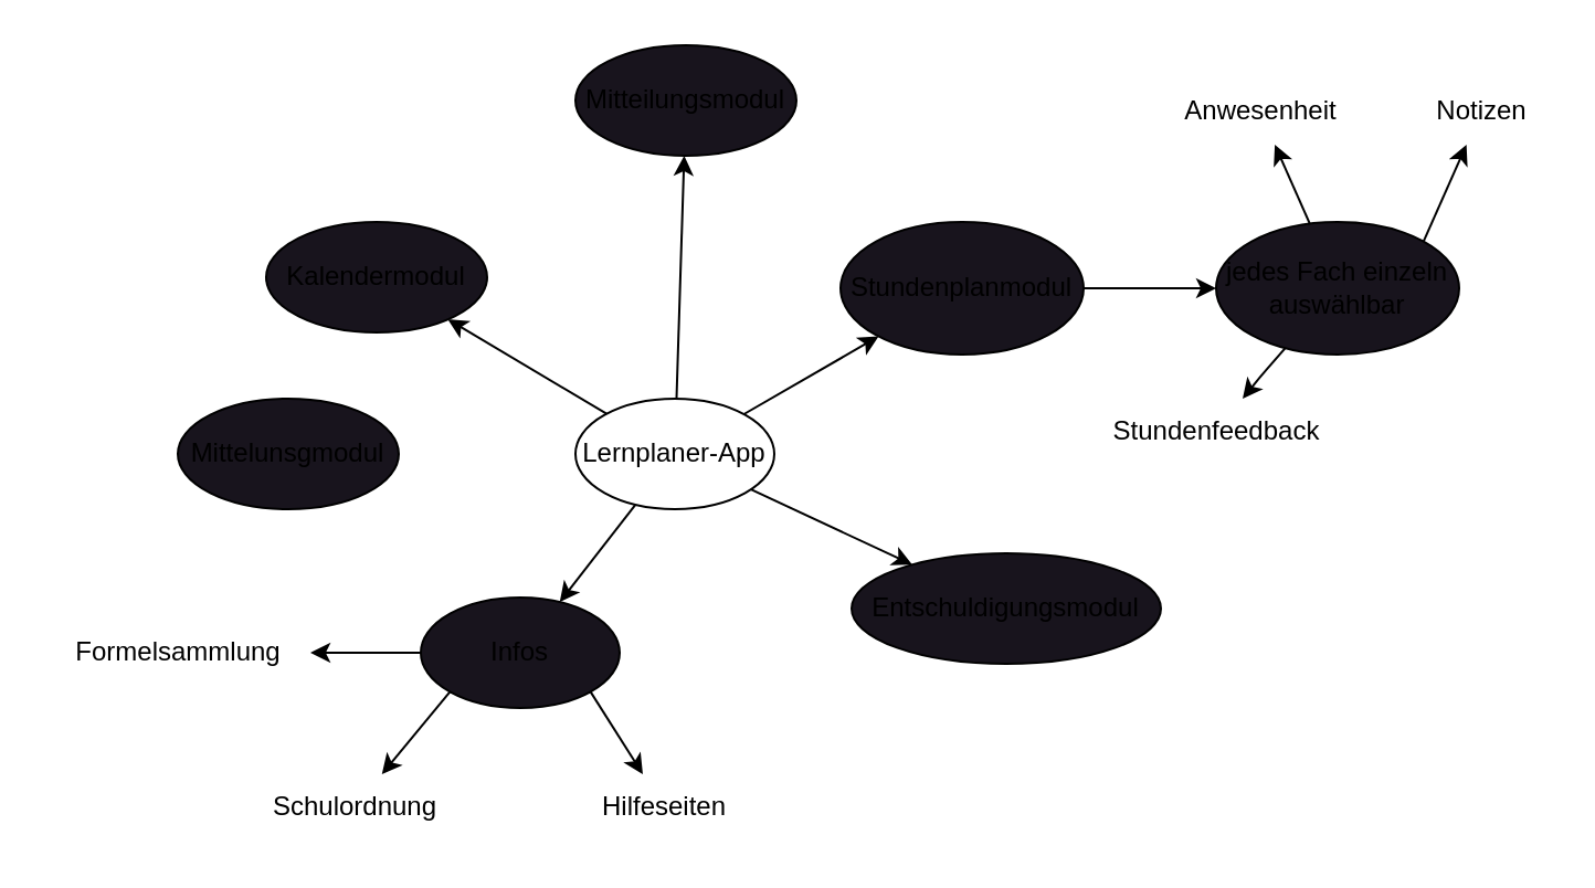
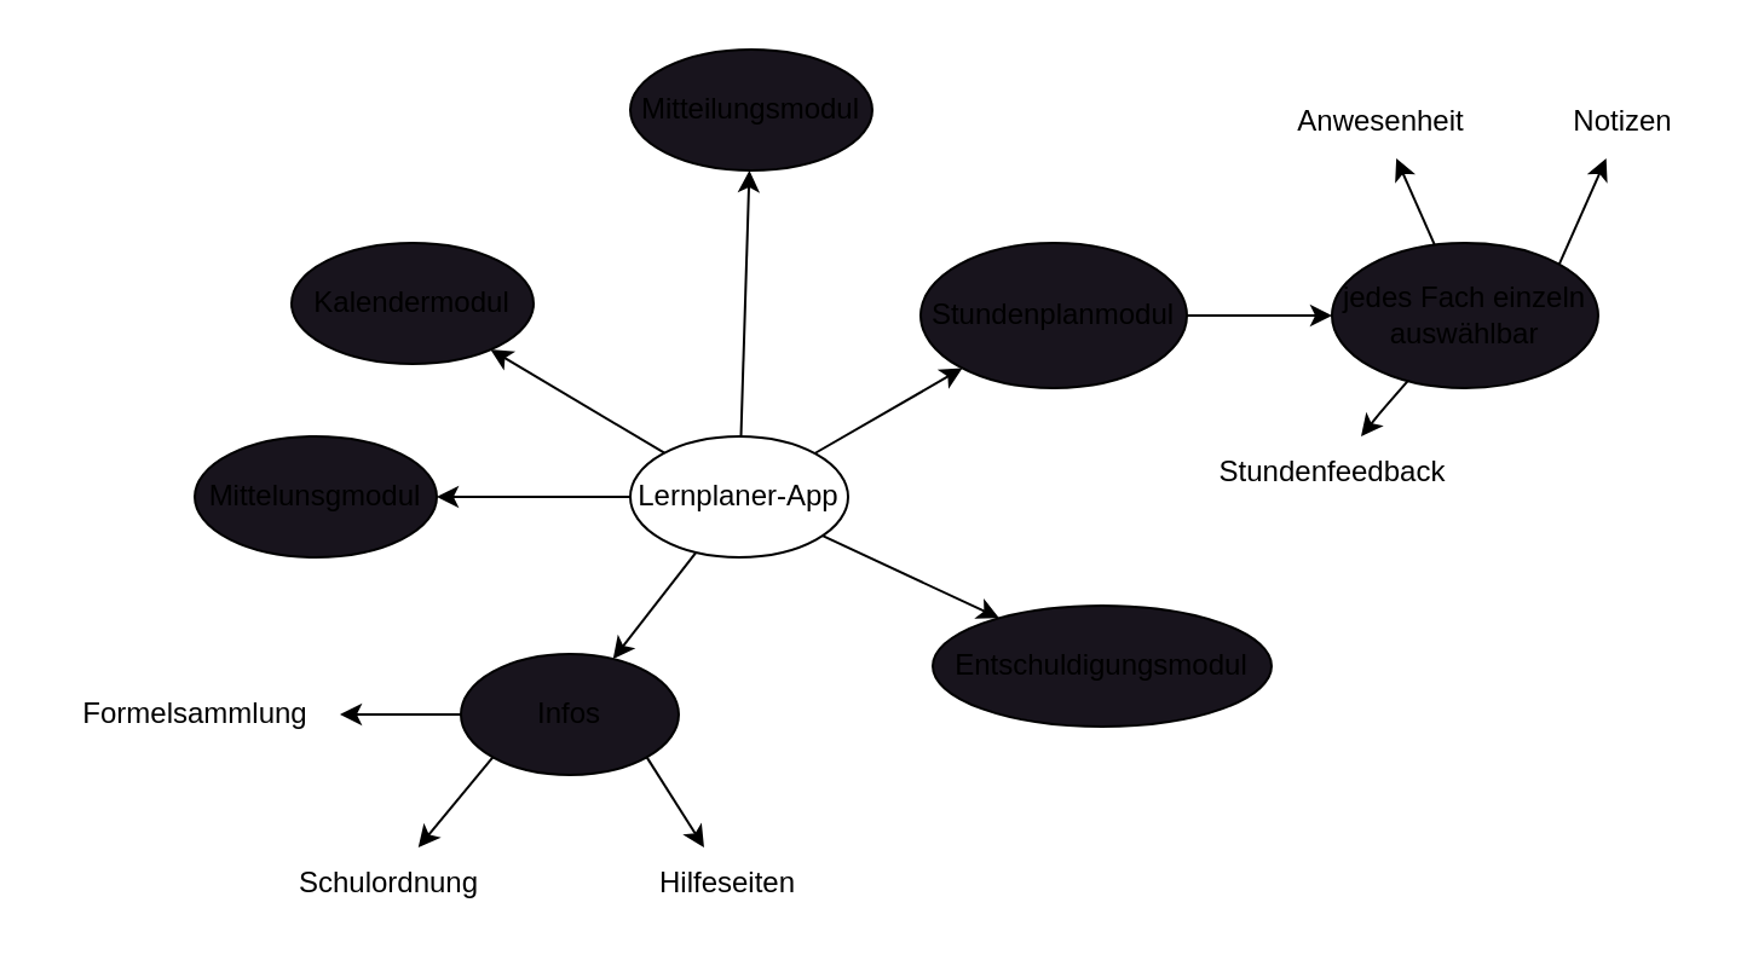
  <mxCell id="0" />
  <mxCell id="1" parent="0" />
  <mxCell id="2" value="" style="edgeStyle=none;html=1;" edge="1" parent="1" source="8" target="9"><mxGeometry relative="1" as="geometry" /></mxCell>
  <mxCell id="3" value="" style="edgeStyle=none;html=1;" edge="1" parent="1" source="8" target="11"><mxGeometry relative="1" as="geometry" /></mxCell>
  <mxCell id="4" value="" style="edgeStyle=none;html=1;" edge="1" parent="1" source="8" target="12"><mxGeometry relative="1" as="geometry" /></mxCell>
  <mxCell id="5" value="" style="edgeStyle=none;html=1;" edge="1" parent="1" source="8" target="13"><mxGeometry relative="1" as="geometry" /></mxCell>
  <mxCell id="6" value="" style="edgeStyle=none;html=1;" edge="1" parent="1" source="8" target="14"><mxGeometry relative="1" as="geometry" /></mxCell>
+ <mxCell id="7" value="" style="edgeStyle=none;html=1;" edge="1" parent="1" source="8" target="15"><mxGeometry relative="1" as="geometry" /></mxCell>
  <mxCell id="8" value="Lernplaner-App&lt;br&gt;" style="ellipse;whiteSpace=wrap;html=1;" vertex="1" parent="1"><mxGeometry x="260" y="180" width="90" height="50" as="geometry" /></mxCell>
  <mxCell id="9" value="Kalendermodul" style="ellipse;whiteSpace=wrap;html=1;fillColor=rgb(24, 20, 29);" vertex="1" parent="1"><mxGeometry x="120" y="100" width="100" height="50" as="geometry" /></mxCell>
  <mxCell id="10" value="" style="edgeStyle=none;html=1;" edge="1" parent="1" source="11" target="17"><mxGeometry relative="1" as="geometry" /></mxCell>
  <mxCell id="11" value="Stundenplanmodul" style="ellipse;whiteSpace=wrap;html=1;fillColor=rgb(24, 20, 29);" vertex="1" parent="1"><mxGeometry x="380" y="100" width="110" height="60" as="geometry" /></mxCell>
  <mxCell id="12" value="Infos" style="ellipse;whiteSpace=wrap;html=1;fillColor=rgb(24, 20, 29);" vertex="1" parent="1"><mxGeometry x="190" y="270" width="90" height="50" as="geometry" /></mxCell>
  <mxCell id="13" value="Mitteilungsmodul" style="ellipse;whiteSpace=wrap;html=1;fillColor=rgb(24, 20, 29);" vertex="1" parent="1"><mxGeometry x="260" y="20" width="100" height="50" as="geometry" /></mxCell>
  <mxCell id="14" value="Entschuldigungsmodul" style="ellipse;whiteSpace=wrap;html=1;fillColor=rgb(24, 20, 29);" vertex="1" parent="1"><mxGeometry x="385" y="250" width="140" height="50" as="geometry" /></mxCell>
  <mxCell id="15" value="Mittelunsgmodul" style="ellipse;whiteSpace=wrap;html=1;fillColor=rgb(24, 20, 29);" vertex="1" parent="1"><mxGeometry x="80" y="180" width="100" height="50" as="geometry" /></mxCell>
  <mxCell id="16" value="" style="edgeStyle=none;html=1;" edge="1" parent="1" source="17" target="19"><mxGeometry relative="1" as="geometry" /></mxCell>
  <mxCell id="17" value="jedes Fach einzeln auswählbar" style="ellipse;whiteSpace=wrap;html=1;fillColor=rgb(24, 20, 29);" vertex="1" parent="1"><mxGeometry x="550" y="100" width="110" height="60" as="geometry" /></mxCell>
  <mxCell id="18" value="Stundenfeedback" style="text;html=1;align=center;verticalAlign=middle;resizable=0;points=[];autosize=1;strokeColor=none;fillColor=none;" vertex="1" parent="1"><mxGeometry x="490" y="180" width="120" height="30" as="geometry" /></mxCell>
  <mxCell id="19" value="Anwesenheit" style="text;html=1;align=center;verticalAlign=middle;resizable=0;points=[];autosize=1;strokeColor=none;fillColor=none;" vertex="1" parent="1"><mxGeometry x="525" y="35" width="90" height="30" as="geometry" /></mxCell>
  <mxCell id="20" value="" style="edgeStyle=none;html=1;" edge="1" parent="1" source="17" target="18"><mxGeometry relative="1" as="geometry"><mxPoint x="615.886" y="111.87" as="sourcePoint" /><mxPoint x="590.312" y="75" as="targetPoint" /><Array as="points"><mxPoint x="570" y="170" /></Array></mxGeometry></mxCell>
  <mxCell id="21" value="Notizen" style="text;html=1;align=center;verticalAlign=middle;resizable=0;points=[];autosize=1;strokeColor=none;fillColor=none;" vertex="1" parent="1"><mxGeometry x="640" y="35" width="60" height="30" as="geometry" /></mxCell>
  <mxCell id="22" value="" style="edgeStyle=none;html=1;exitX=1;exitY=0;exitDx=0;exitDy=0;" edge="1" parent="1" source="17" target="21"><mxGeometry relative="1" as="geometry"><mxPoint x="602.278" y="110.814" as="sourcePoint" /><mxPoint x="586.562" y="75" as="targetPoint" /></mxGeometry></mxCell>
  <mxCell id="23" value="Hilfeseiten" style="text;html=1;align=center;verticalAlign=middle;resizable=0;points=[];autosize=1;strokeColor=none;fillColor=none;" vertex="1" parent="1"><mxGeometry x="260" y="350" width="80" height="30" as="geometry" /></mxCell>
  <mxCell id="24" value="Schulordnung" style="text;html=1;align=center;verticalAlign=middle;resizable=0;points=[];autosize=1;strokeColor=none;fillColor=none;" vertex="1" parent="1"><mxGeometry x="110" y="350" width="100" height="30" as="geometry" /></mxCell>
  <mxCell id="25" value="Formelsammlung" style="text;html=1;align=center;verticalAlign=middle;resizable=0;points=[];autosize=1;strokeColor=none;fillColor=none;" vertex="1" parent="1"><mxGeometry x="20" y="280" width="120" height="30" as="geometry" /></mxCell>
  <mxCell id="26" value="" style="edgeStyle=none;html=1;exitX=0;exitY=0.5;exitDx=0;exitDy=0;" edge="1" parent="1" source="12" target="25"><mxGeometry relative="1" as="geometry"><mxPoint x="591.31" y="167.074" as="sourcePoint" /><mxPoint x="572" y="190" as="targetPoint" /><Array as="points" /></mxGeometry></mxCell>
  <mxCell id="27" value="" style="edgeStyle=none;html=1;exitX=0;exitY=1;exitDx=0;exitDy=0;" edge="1" parent="1" source="12" target="24"><mxGeometry relative="1" as="geometry"><mxPoint x="200" y="305" as="sourcePoint" /><mxPoint x="150" y="305" as="targetPoint" /><Array as="points" /></mxGeometry></mxCell>
  <mxCell id="28" value="" style="edgeStyle=none;html=1;exitX=1;exitY=1;exitDx=0;exitDy=0;" edge="1" parent="1" source="12" target="23"><mxGeometry relative="1" as="geometry"><mxPoint x="210" y="315" as="sourcePoint" /><mxPoint x="160" y="315" as="targetPoint" /><Array as="points" /></mxGeometry></mxCell>
